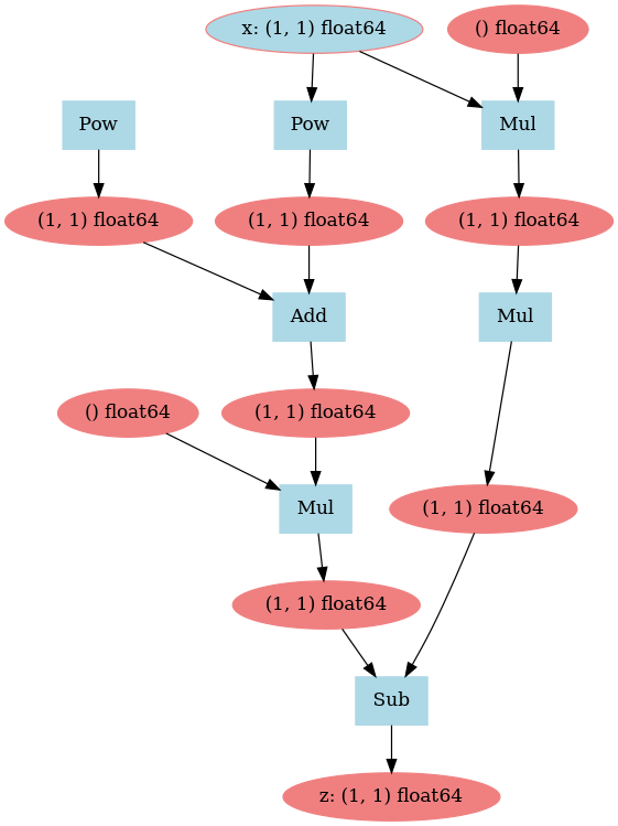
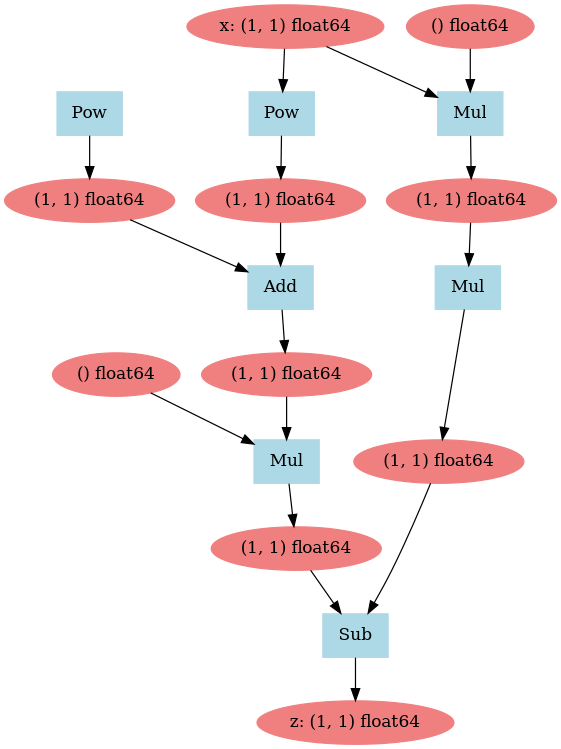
  digraph {
    node [color=lightcoral style=filled]
    n1 [label="z: (1, 1) float64"]
    n2 [color=lightblue label=Sub shape=box]
    n3 [label="(1, 1) float64"]
    n4 [label="(1, 1) float64"]
    n5 [color=lightblue label=Mul shape=box]
    n6 [label="(1, 1) float64"]
    n7 [color=lightblue label=Pow shape=box]
    n8 [label="(1, 1) float64"]
    n9 [color=lightblue label=Mul shape=box]
-   n10 [label="x: (1, 1) float64" fillcolor=lightblue]
+   n10 [label="x: (1, 1) float64"]
    n11 [color=lightblue label=Pow shape=box]
    n12 [label="(1, 1) float64"]
    n13 [label="() float64"]
    n14 [color=lightblue label=Mul shape=box]
    n15 [label="(1, 1) float64"]
    n16 [label="() float64"]
    n17 [color=lightblue label=Add shape=box]
    n2 -> n1
    n3 -> n2
    n4 -> n2
    n5 -> n4
    n6 -> n5
    n7 -> n8
    n8 -> n17
    n9 -> n6
    n10 -> n9
    n10 -> n11
    n11 -> n12
    n12 -> n17
    n13 -> n9
    n14 -> n3
    n15 -> n14
    n16 -> n14
    n17 -> n15
  }
